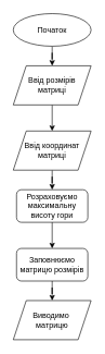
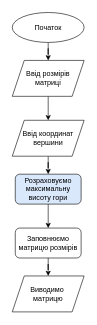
  <mxCell id="0" />
  <mxCell id="1" parent="0" />
  <mxCell id="2" value="" style="edgeStyle=orthogonalEdgeStyle;rounded=0;orthogonalLoop=1;jettySize=auto;html=1;" edge="1" parent="1" source="3" target="5"><mxGeometry relative="1" as="geometry" /></mxCell>
  <mxCell id="3" value="Початок" style="ellipse;whiteSpace=wrap;html=1;" vertex="1" parent="1"><mxGeometry x="20" y="20" width="120" height="50" as="geometry" /></mxCell>
  <mxCell id="4" value="" style="edgeStyle=orthogonalEdgeStyle;rounded=0;orthogonalLoop=1;jettySize=auto;html=1;" edge="1" parent="1" source="5" target="7"><mxGeometry relative="1" as="geometry" /></mxCell>
  <mxCell id="5" value="Ввід розмірів матриці" style="shape=parallelogram;perimeter=parallelogramPerimeter;whiteSpace=wrap;html=1;fixedSize=1;" vertex="1" parent="1"><mxGeometry x="20" y="100" width="120" height="60" as="geometry" /></mxCell>
  <mxCell id="6" value="" style="edgeStyle=orthogonalEdgeStyle;rounded=0;orthogonalLoop=1;jettySize=auto;html=1;" edge="1" parent="1" source="7" target="9"><mxGeometry relative="1" as="geometry" /></mxCell>
- <mxCell id="7" value="Ввід координат&lt;div&gt;матриці&lt;/div&gt;" style="shape=parallelogram;perimeter=parallelogramPerimeter;whiteSpace=wrap;html=1;fixedSize=1;" vertex="1" parent="1"><mxGeometry x="20" y="200" width="120" height="60" as="geometry" /></mxCell>
+ <mxCell id="7" value="Ввід координат&lt;div&gt;вершини&lt;/div&gt;" style="shape=parallelogram;perimeter=parallelogramPerimeter;whiteSpace=wrap;html=1;fixedSize=1;" vertex="1" parent="1"><mxGeometry x="20" y="200" width="120" height="60" as="geometry" /></mxCell>
  <mxCell id="8" value="" style="edgeStyle=orthogonalEdgeStyle;rounded=0;orthogonalLoop=1;jettySize=auto;html=1;" edge="1" parent="1" source="9" target="11"><mxGeometry relative="1" as="geometry" /></mxCell>
- <mxCell id="9" value="Розраховуємо максимальну висоту гори" style="rounded=1;whiteSpace=wrap;html=1;" vertex="1" parent="1"><mxGeometry x="25" y="290" width="110" height="50" as="geometry" /></mxCell>
+ <mxCell id="9" value="Розраховуємо максимальну висоту гори" style="rounded=1;whiteSpace=wrap;html=1;fillColor=#dae8fc;" vertex="1" parent="1"><mxGeometry x="25" y="290" width="110" height="50" as="geometry" /></mxCell>
  <mxCell id="10" value="" style="edgeStyle=orthogonalEdgeStyle;rounded=0;orthogonalLoop=1;jettySize=auto;html=1;" edge="1" parent="1" source="11" target="12"><mxGeometry relative="1" as="geometry" /></mxCell>
  <mxCell id="11" value="Заповнюємо матрицю розмірів" style="rounded=1;whiteSpace=wrap;html=1;" vertex="1" parent="1"><mxGeometry x="25" y="380" width="110" height="50" as="geometry" /></mxCell>
  <mxCell id="12" value="Виводимо&amp;nbsp;&lt;div&gt;матрицю&lt;/div&gt;" style="shape=parallelogram;perimeter=parallelogramPerimeter;whiteSpace=wrap;html=1;fixedSize=1;" vertex="1" parent="1"><mxGeometry x="20" y="460" width="120" height="60" as="geometry" /></mxCell>
